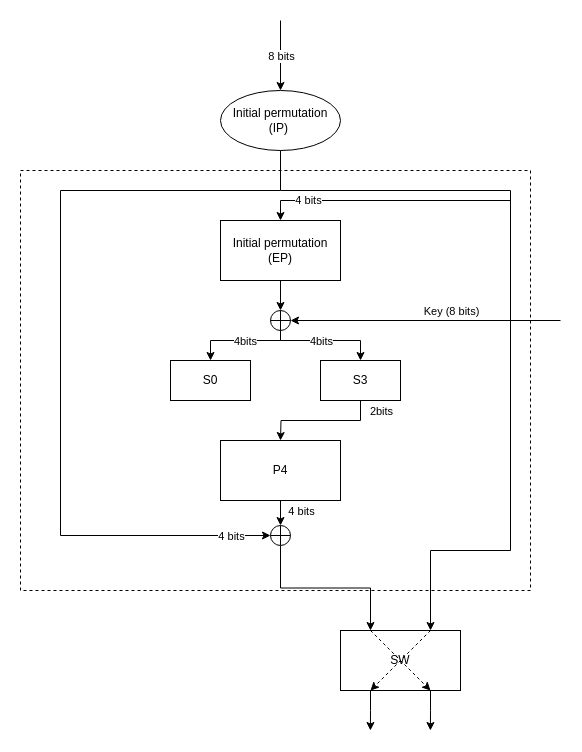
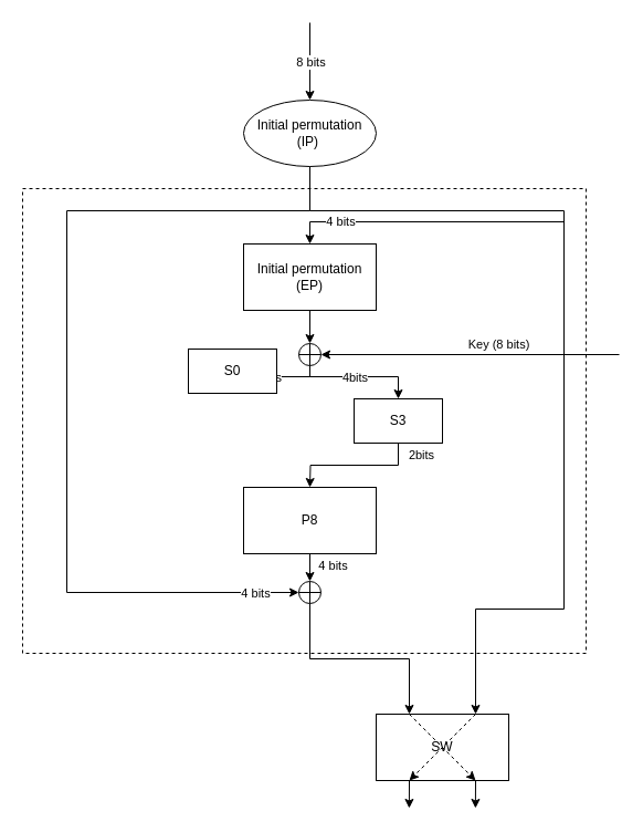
  <mxCell id="0" />
  <mxCell id="1" parent="0" />
  <mxCell id="2" value="" style="rounded=0;whiteSpace=wrap;html=1;dashed=1;fillColor=none;movable=0;resizable=0;rotatable=0;deletable=0;editable=0;locked=1;connectable=0;" vertex="1" parent="1"><mxGeometry x="20" y="170" width="510" height="420" as="geometry" /></mxCell>
  <mxCell id="3" value="8 bits" style="edgeStyle=orthogonalEdgeStyle;rounded=0;orthogonalLoop=1;jettySize=auto;html=1;exitX=0.5;exitY=0;exitDx=0;exitDy=0;startArrow=classic;startFill=1;endArrow=none;endFill=0;" edge="1" parent="1" source="4"><mxGeometry relative="1" as="geometry"><mxPoint x="280" y="20" as="targetPoint" /></mxGeometry></mxCell>
  <mxCell id="4" value="Initial permutation (IP)&amp;nbsp;" style="ellipse;whiteSpace=wrap;html=1;" vertex="1" parent="1"><mxGeometry x="220" y="90" width="120" height="60" as="geometry" /></mxCell>
  <mxCell id="5" value="" style="endArrow=none;html=1;rounded=0;exitX=0.5;exitY=1;exitDx=0;exitDy=0;" edge="1" parent="1" source="4"><mxGeometry width="50" height="50" relative="1" as="geometry"><mxPoint x="290" y="330" as="sourcePoint" /><mxPoint x="280" y="190" as="targetPoint" /></mxGeometry></mxCell>
  <mxCell id="6" style="edgeStyle=orthogonalEdgeStyle;rounded=0;orthogonalLoop=1;jettySize=auto;html=1;exitX=0.5;exitY=1;exitDx=0;exitDy=0;entryX=0.5;entryY=0;entryDx=0;entryDy=0;" edge="1" parent="1" source="7" target="12"><mxGeometry relative="1" as="geometry" /></mxCell>
  <mxCell id="7" value="Initial permutation (EP)" style="rounded=0;whiteSpace=wrap;html=1;" vertex="1" parent="1"><mxGeometry x="220" y="220" width="120" height="60" as="geometry" /></mxCell>
  <mxCell id="8" style="edgeStyle=orthogonalEdgeStyle;rounded=0;orthogonalLoop=1;jettySize=auto;html=1;exitX=0.5;exitY=1;exitDx=0;exitDy=0;entryX=0.5;entryY=0;entryDx=0;entryDy=0;" edge="1" parent="1" source="12" target="13"><mxGeometry relative="1" as="geometry"><Array as="points"><mxPoint x="280" y="340" /><mxPoint x="210" y="340" /></Array></mxGeometry></mxCell>
  <mxCell id="9" value="4bits" style="edgeLabel;html=1;align=center;verticalAlign=middle;resizable=0;points=[];" vertex="1" connectable="0" parent="8"><mxGeometry x="-0.08" relative="1" as="geometry"><mxPoint as="offset" /></mxGeometry></mxCell>
  <mxCell id="10" style="edgeStyle=orthogonalEdgeStyle;rounded=0;orthogonalLoop=1;jettySize=auto;html=1;exitX=0.5;exitY=1;exitDx=0;exitDy=0;" edge="1" parent="1" source="12" target="16"><mxGeometry relative="1" as="geometry"><Array as="points"><mxPoint x="280" y="340" /><mxPoint x="360" y="340" /></Array></mxGeometry></mxCell>
  <mxCell id="11" value="4bits" style="edgeLabel;html=1;align=center;verticalAlign=middle;resizable=0;points=[];" vertex="1" connectable="0" parent="10"><mxGeometry y="-2" relative="1" as="geometry"><mxPoint x="-5" y="-2" as="offset" /></mxGeometry></mxCell>
  <mxCell id="12" value="" style="shape=orEllipse;perimeter=ellipsePerimeter;whiteSpace=wrap;html=1;backgroundOutline=1;" vertex="1" parent="1"><mxGeometry x="270" y="310" width="20" height="20" as="geometry" /></mxCell>
- <mxCell id="13" value="S0" style="rounded=0;whiteSpace=wrap;html=1;" vertex="1" parent="1"><mxGeometry x="170" y="360" width="80" height="40" as="geometry" /></mxCell>
+ <mxCell id="13" value="S0" style="rounded=0;whiteSpace=wrap;html=1;" vertex="1" parent="1"><mxGeometry x="170" y="315" width="80" height="40" as="geometry" /></mxCell>
  <mxCell id="14" style="edgeStyle=orthogonalEdgeStyle;rounded=0;orthogonalLoop=1;jettySize=auto;html=1;exitX=0.5;exitY=1;exitDx=0;exitDy=0;" edge="1" parent="1" source="16"><mxGeometry relative="1" as="geometry"><mxPoint x="280" y="440" as="targetPoint" /></mxGeometry></mxCell>
  <mxCell id="15" value="2bits" style="edgeLabel;html=1;align=center;verticalAlign=middle;resizable=0;points=[];" vertex="1" connectable="0" parent="14"><mxGeometry x="-0.431" y="1" relative="1" as="geometry"><mxPoint x="34" y="-11" as="offset" /></mxGeometry></mxCell>
  <mxCell id="16" value="S3" style="rounded=0;whiteSpace=wrap;html=1;" vertex="1" parent="1"><mxGeometry x="320" y="360" width="80" height="40" as="geometry" /></mxCell>
  <mxCell id="17" value="" style="edgeStyle=orthogonalEdgeStyle;rounded=0;orthogonalLoop=1;jettySize=auto;html=1;" edge="1" parent="1" source="19" target="21"><mxGeometry relative="1" as="geometry" /></mxCell>
  <mxCell id="18" value="4 bits" style="edgeLabel;html=1;align=center;verticalAlign=middle;resizable=0;points=[];" vertex="1" connectable="0" parent="17"><mxGeometry x="0.549" relative="1" as="geometry"><mxPoint x="20" y="-3" as="offset" /></mxGeometry></mxCell>
- <mxCell id="19" value="P4" style="rounded=0;whiteSpace=wrap;html=1;" vertex="1" parent="1"><mxGeometry x="220" y="440" width="120" height="60" as="geometry" /></mxCell>
+ <mxCell id="19" value="P8" style="rounded=0;whiteSpace=wrap;html=1;" vertex="1" parent="1"><mxGeometry x="220" y="440" width="120" height="60" as="geometry" /></mxCell>
  <mxCell id="20" style="edgeStyle=orthogonalEdgeStyle;rounded=0;orthogonalLoop=1;jettySize=auto;html=1;exitX=0.5;exitY=1;exitDx=0;exitDy=0;entryX=0.25;entryY=0;entryDx=0;entryDy=0;" edge="1" parent="1" source="21" target="24"><mxGeometry relative="1" as="geometry" /></mxCell>
  <mxCell id="21" value="" style="shape=orEllipse;perimeter=ellipsePerimeter;whiteSpace=wrap;html=1;backgroundOutline=1;" vertex="1" parent="1"><mxGeometry x="270" y="525" width="20" height="20" as="geometry" /></mxCell>
  <mxCell id="22" style="edgeStyle=orthogonalEdgeStyle;rounded=0;orthogonalLoop=1;jettySize=auto;html=1;exitX=0.25;exitY=1;exitDx=0;exitDy=0;" edge="1" parent="1" source="24"><mxGeometry relative="1" as="geometry"><mxPoint x="369.897" y="730" as="targetPoint" /></mxGeometry></mxCell>
  <mxCell id="23" style="edgeStyle=orthogonalEdgeStyle;rounded=0;orthogonalLoop=1;jettySize=auto;html=1;exitX=0.75;exitY=1;exitDx=0;exitDy=0;" edge="1" parent="1" source="24"><mxGeometry relative="1" as="geometry"><mxPoint x="429.897" y="730" as="targetPoint" /></mxGeometry></mxCell>
- <mxCell id="24" value="SW" style="rounded=0;whiteSpace=wrap;html=1;" vertex="1" parent="1"><mxGeometry x="340" y="630" width="120" height="60" as="geometry" /></mxCell>
+ <mxCell id="24" value="SW" style="rounded=0;whiteSpace=wrap;html=1;" vertex="1" parent="1"><mxGeometry x="340" y="645" width="120" height="60" as="geometry" /></mxCell>
  <mxCell id="25" value="" style="endArrow=classic;html=1;rounded=0;entryX=0.75;entryY=0;entryDx=0;entryDy=0;" edge="1" parent="1" target="24"><mxGeometry width="50" height="50" relative="1" as="geometry"><mxPoint x="280" y="190" as="sourcePoint" /><mxPoint x="340" y="280" as="targetPoint" /><Array as="points"><mxPoint x="510" y="190" /><mxPoint x="510" y="550" /><mxPoint x="430" y="550" /></Array></mxGeometry></mxCell>
  <mxCell id="26" value="" style="endArrow=classic;html=1;rounded=0;entryX=0;entryY=0.5;entryDx=0;entryDy=0;" edge="1" parent="1" target="21"><mxGeometry width="50" height="50" relative="1" as="geometry"><mxPoint x="280" y="190" as="sourcePoint" /><mxPoint x="340" y="280" as="targetPoint" /><Array as="points"><mxPoint x="60" y="190" /><mxPoint x="60" y="535" /></Array></mxGeometry></mxCell>
  <mxCell id="27" value="4 bits" style="edgeLabel;html=1;align=center;verticalAlign=middle;resizable=0;points=[];" vertex="1" connectable="0" parent="26"><mxGeometry x="0.938" y="-1" relative="1" as="geometry"><mxPoint x="-16" y="-1" as="offset" /></mxGeometry></mxCell>
  <mxCell id="28" value="" style="endArrow=classic;html=1;rounded=0;entryX=1;entryY=0.5;entryDx=0;entryDy=0;" edge="1" parent="1" target="12"><mxGeometry width="50" height="50" relative="1" as="geometry"><mxPoint x="560" y="320" as="sourcePoint" /><mxPoint x="340" y="280" as="targetPoint" /></mxGeometry></mxCell>
  <mxCell id="29" value="Key (8 bits)" style="edgeLabel;html=1;align=center;verticalAlign=middle;resizable=0;points=[];" vertex="1" connectable="0" parent="28"><mxGeometry x="-0.859" y="-1" relative="1" as="geometry"><mxPoint x="-91" y="-9" as="offset" /></mxGeometry></mxCell>
  <mxCell id="30" value="" style="endArrow=classic;html=1;rounded=0;entryX=0.5;entryY=0;entryDx=0;entryDy=0;" edge="1" parent="1" target="7"><mxGeometry width="50" height="50" relative="1" as="geometry"><mxPoint x="510" y="200" as="sourcePoint" /><mxPoint x="340" y="280" as="targetPoint" /><Array as="points"><mxPoint x="280" y="200" /></Array></mxGeometry></mxCell>
  <mxCell id="31" value="4 bits" style="edgeLabel;html=1;align=center;verticalAlign=middle;resizable=0;points=[];" vertex="1" connectable="0" parent="30"><mxGeometry x="0.624" y="-1" relative="1" as="geometry"><mxPoint as="offset" /></mxGeometry></mxCell>
  <mxCell id="32" value="" style="endArrow=classic;html=1;rounded=0;exitX=0.25;exitY=0;exitDx=0;exitDy=0;entryX=0.75;entryY=1;entryDx=0;entryDy=0;dashed=1;" edge="1" parent="1" source="24" target="24"><mxGeometry width="50" height="50" relative="1" as="geometry"><mxPoint x="170" y="500" as="sourcePoint" /><mxPoint x="220" y="450" as="targetPoint" /></mxGeometry></mxCell>
  <mxCell id="33" style="rounded=0;orthogonalLoop=1;jettySize=auto;html=1;exitX=0.75;exitY=0;exitDx=0;exitDy=0;entryX=0.25;entryY=1;entryDx=0;entryDy=0;dashed=1;" edge="1" parent="1" source="24" target="24"><mxGeometry relative="1" as="geometry" /></mxCell>
